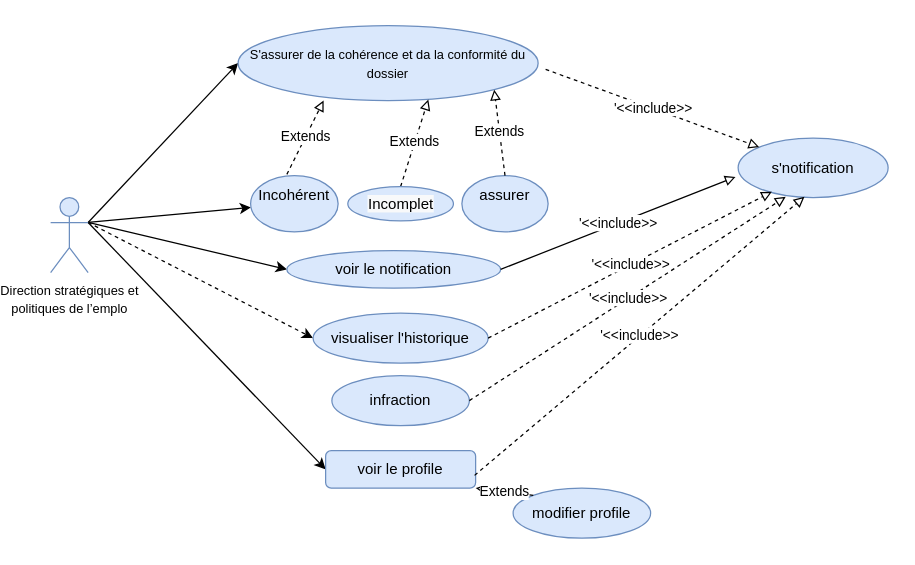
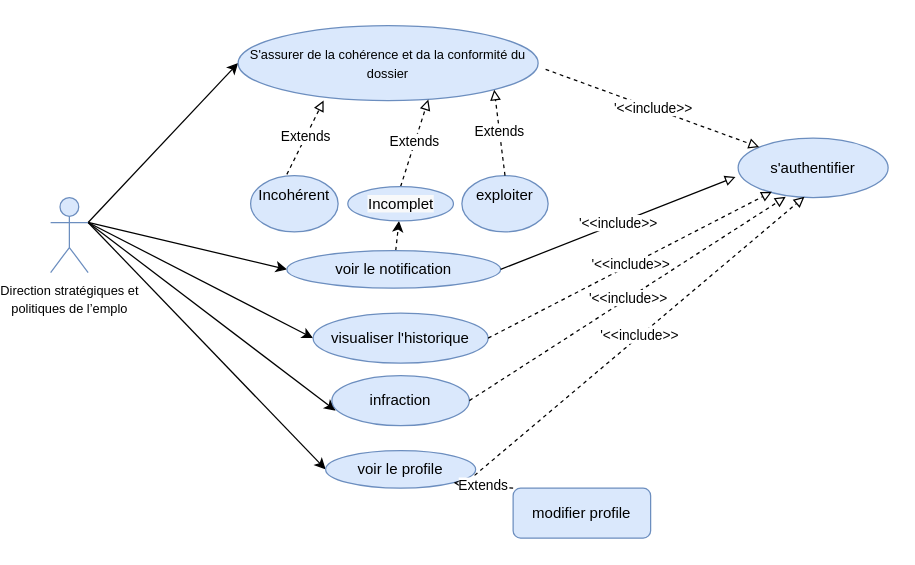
  <mxCell id="0" />
  <mxCell id="1" parent="0" />
  <mxCell id="2" style="rounded=0;orthogonalLoop=1;jettySize=auto;html=1;exitX=1;exitY=0.333;exitDx=0;exitDy=0;exitPerimeter=0;entryX=0;entryY=0.5;entryDx=0;entryDy=0;" edge="1" parent="1" source="7" target="8"><mxGeometry relative="1" as="geometry" /></mxCell>
  <mxCell id="3" style="edgeStyle=none;rounded=0;orthogonalLoop=1;jettySize=auto;html=1;exitX=1;exitY=0.333;exitDx=0;exitDy=0;exitPerimeter=0;entryX=0;entryY=0.5;entryDx=0;entryDy=0;" edge="1" parent="1" source="7" target="17"><mxGeometry relative="1" as="geometry" /></mxCell>
- <mxCell id="4" style="edgeStyle=none;rounded=0;orthogonalLoop=1;jettySize=auto;html=1;exitX=1;exitY=0.333;exitDx=0;exitDy=0;exitPerimeter=0;entryX=0;entryY=0.5;entryDx=0;entryDy=0;dashed=1;" edge="1" parent="1" source="7" target="19"><mxGeometry relative="1" as="geometry" /></mxCell>
+ <mxCell id="4" style="edgeStyle=none;rounded=0;orthogonalLoop=1;jettySize=auto;html=1;exitX=1;exitY=0.333;exitDx=0;exitDy=0;exitPerimeter=0;entryX=0;entryY=0.5;entryDx=0;entryDy=0;" edge="1" parent="1" source="7" target="19"><mxGeometry relative="1" as="geometry" /></mxCell>
  <mxCell id="5" style="edgeStyle=none;rounded=0;orthogonalLoop=1;jettySize=auto;html=1;exitX=1;exitY=0.333;exitDx=0;exitDy=0;exitPerimeter=0;entryX=0;entryY=0.5;entryDx=0;entryDy=0;" edge="1" parent="1" source="7" target="18"><mxGeometry relative="1" as="geometry" /></mxCell>
- <mxCell id="6" style="edgeStyle=none;rounded=0;orthogonalLoop=1;jettySize=auto;html=1;exitX=1;exitY=0.333;exitDx=0;exitDy=0;exitPerimeter=0;" edge="1" parent="1" source="7" target="9"><mxGeometry relative="1" as="geometry" /></mxCell>
+ <mxCell id="6" style="edgeStyle=none;rounded=0;orthogonalLoop=1;jettySize=auto;html=1;exitX=1;exitY=0.333;exitDx=0;exitDy=0;exitPerimeter=0;entryX=0.027;entryY=0.7;entryDx=0;entryDy=0;entryPerimeter=0;" edge="1" parent="1" source="7" target="25"><mxGeometry relative="1" as="geometry" /></mxCell>
  <mxCell id="7" value="&lt;span dir=&quot;ltr&quot; role=&quot;presentation&quot; style=&quot;left: 58.759px; top: 510.839px; font-size: 10.256px; font-family: sans-serif; transform: scaleX(1.086);&quot;&gt;Direction strat&lt;/span&gt;&lt;span dir=&quot;ltr&quot; role=&quot;presentation&quot; style=&quot;left: 128.288px; top: 510.839px; font-size: 10.256px; font-family: sans-serif;&quot;&gt;é&lt;/span&gt;&lt;span dir=&quot;ltr&quot; role=&quot;presentation&quot; style=&quot;left: 133.992px; top: 510.839px; font-size: 10.256px; font-family: sans-serif; transform: scaleX(1.059);&quot;&gt;giques et &lt;br&gt;politiques de l&lt;/span&gt;&lt;span dir=&quot;ltr&quot; role=&quot;presentation&quot; style=&quot;left: 253.661px; top: 510.839px; font-size: 10.256px; font-family: sans-serif;&quot;&gt;’&lt;/span&gt;&lt;span dir=&quot;ltr&quot; role=&quot;presentation&quot; style=&quot;left: 256.51px; top: 510.839px; font-size: 10.256px; font-family: sans-serif; transform: scaleX(1.002);&quot;&gt;emplo&lt;/span&gt;" style="shape=umlActor;verticalLabelPosition=bottom;verticalAlign=top;html=1;outlineConnect=0;fillColor=#dae8fc;strokeColor=#6c8ebf;" vertex="1" parent="1"><mxGeometry x="20" y="157.5" width="30" height="60" as="geometry" /></mxCell>
  <mxCell id="8" value="&lt;span dir=&quot;ltr&quot; role=&quot;presentation&quot; style=&quot;left: 404.489px; top: 309.086px; font-size: 10.256px; font-family: sans-serif; transform: scaleX(1.064);&quot;&gt;S'assurer de la coh&lt;/span&gt;&lt;span dir=&quot;ltr&quot; role=&quot;presentation&quot; style=&quot;left: 498.137px; top: 309.086px; font-size: 10.256px; font-family: sans-serif;&quot;&gt;é&lt;/span&gt;&lt;span dir=&quot;ltr&quot; role=&quot;presentation&quot; style=&quot;left: 503.841px; top: 309.086px; font-size: 10.256px; font-family: sans-serif; transform: scaleX(1.033);&quot;&gt;rence et da la conformit&lt;/span&gt;&lt;span dir=&quot;ltr&quot; role=&quot;presentation&quot; style=&quot;left: 619.538px; top: 309.086px; font-size: 10.256px; font-family: sans-serif;&quot;&gt;é&lt;/span&gt;&lt;span dir=&quot;ltr&quot; role=&quot;presentation&quot; style=&quot;left: 625.242px; top: 309.086px; font-size: 10.256px; font-family: sans-serif;&quot;&gt; &lt;/span&gt;&lt;span dir=&quot;ltr&quot; role=&quot;presentation&quot; style=&quot;left: 628.091px; top: 309.086px; font-size: 10.256px; font-family: sans-serif; transform: scaleX(1.103);&quot;&gt;du dossier&lt;/span&gt;" style="ellipse;whiteSpace=wrap;html=1;fillColor=#dae8fc;strokeColor=#6c8ebf;" vertex="1" parent="1"><mxGeometry x="170" y="20" width="240" height="60" as="geometry" /></mxCell>
  <mxCell id="9" value="&#10;Incohérent&#10;&#10;" style="ellipse;whiteSpace=wrap;html=1;fillColor=#dae8fc;strokeColor=#6c8ebf;" vertex="1" parent="1"><mxGeometry x="180" y="140" width="70" height="45" as="geometry" /></mxCell>
- <mxCell id="10" value="&#10;assurer&#10;&#10;" style="ellipse;whiteSpace=wrap;html=1;fillColor=#dae8fc;strokeColor=#6c8ebf;" vertex="1" parent="1"><mxGeometry x="349" y="140" width="69" height="45" as="geometry" /></mxCell>
+ <mxCell id="10" value="&#10;exploiter&#10;&#10;" style="ellipse;whiteSpace=wrap;html=1;fillColor=#dae8fc;strokeColor=#6c8ebf;" vertex="1" parent="1"><mxGeometry x="349" y="140" width="69" height="45" as="geometry" /></mxCell>
  <mxCell id="11" value="Extends" style="endArrow=block;endFill=0;html=1;rounded=0;exitX=0.5;exitY=0;exitDx=0;exitDy=0;dashed=1;entryX=0.634;entryY=0.986;entryDx=0;entryDy=0;entryPerimeter=0;" edge="1" parent="1" source="27" target="8"><mxGeometry width="160" relative="1" as="geometry"><mxPoint x="293" y="150" as="sourcePoint" /><mxPoint x="450" y="140" as="targetPoint" /></mxGeometry></mxCell>
  <mxCell id="12" value="Extends" style="endArrow=block;endFill=0;html=1;rounded=0;exitX=0.414;exitY=-0.022;exitDx=0;exitDy=0;dashed=1;exitPerimeter=0;entryX=0.285;entryY=1;entryDx=0;entryDy=0;entryPerimeter=0;" edge="1" parent="1" source="9" target="8"><mxGeometry width="160" relative="1" as="geometry"><mxPoint x="230" y="150" as="sourcePoint" /><mxPoint x="230" y="90" as="targetPoint" /></mxGeometry></mxCell>
  <mxCell id="13" value="Extends" style="endArrow=block;endFill=0;html=1;rounded=0;exitX=0.5;exitY=0;exitDx=0;exitDy=0;dashed=1;entryX=1;entryY=1;entryDx=0;entryDy=0;" edge="1" parent="1" source="10" target="8"><mxGeometry width="160" relative="1" as="geometry"><mxPoint x="370" y="140" as="sourcePoint" /><mxPoint x="370" y="80" as="targetPoint" /></mxGeometry></mxCell>
- <mxCell id="14" value="s'notification" style="ellipse;whiteSpace=wrap;html=1;fillColor=#dae8fc;strokeColor=#6c8ebf;" vertex="1" parent="1"><mxGeometry x="570" y="110" width="120" height="47.5" as="geometry" /></mxCell>
- <mxCell id="15" value="modifier profile" style="ellipse;whiteSpace=wrap;html=1;fillColor=#dae8fc;strokeColor=#6c8ebf;" vertex="1" parent="1"><mxGeometry x="390" y="390" width="110" height="40" as="geometry" /></mxCell>
+ <mxCell id="14" value="s'authentifier" style="ellipse;whiteSpace=wrap;html=1;fillColor=#dae8fc;strokeColor=#6c8ebf;" vertex="1" parent="1"><mxGeometry x="570" y="110" width="120" height="47.5" as="geometry" /></mxCell>
+ <mxCell id="15" value="modifier profile" style="whiteSpace=wrap;html=1;fillColor=#dae8fc;strokeColor=#6c8ebf;rounded=1;" vertex="1" parent="1"><mxGeometry x="390" y="390" width="110" height="40" as="geometry" /></mxCell>
+ <mxCell id="16" value="" style="edgeStyle=none;rounded=0;orthogonalLoop=1;jettySize=auto;html=1;dashed=1;" edge="1" parent="1" source="17" target="27"><mxGeometry relative="1" as="geometry" /></mxCell>
  <mxCell id="17" value="voir le notification" style="ellipse;whiteSpace=wrap;html=1;fillColor=#dae8fc;strokeColor=#6c8ebf;" vertex="1" parent="1"><mxGeometry x="209" y="200" width="171" height="30" as="geometry" /></mxCell>
- <mxCell id="18" value="voir le profile" style="whiteSpace=wrap;html=1;fillColor=#dae8fc;strokeColor=#6c8ebf;rounded=1;" vertex="1" parent="1"><mxGeometry x="240" y="360" width="120" height="30" as="geometry" /></mxCell>
+ <mxCell id="18" value="voir le profile" style="ellipse;whiteSpace=wrap;html=1;fillColor=#dae8fc;strokeColor=#6c8ebf;" vertex="1" parent="1"><mxGeometry x="240" y="360" width="120" height="30" as="geometry" /></mxCell>
  <mxCell id="19" value="visualiser l'historique" style="ellipse;whiteSpace=wrap;html=1;fillColor=#dae8fc;strokeColor=#6c8ebf;" vertex="1" parent="1"><mxGeometry x="230" y="250" width="140" height="40" as="geometry" /></mxCell>
  <mxCell id="20" value="'&amp;lt;&amp;lt;include&amp;gt;&amp;gt;" style="endArrow=block;endFill=0;html=1;rounded=0;exitX=1;exitY=0.5;exitDx=0;exitDy=0;dashed=1;entryX=0;entryY=0;entryDx=0;entryDy=0;" edge="1" parent="1"><mxGeometry width="160" relative="1" as="geometry"><mxPoint x="416" y="55" as="sourcePoint" /><mxPoint x="586.899" y="117.228" as="targetPoint" /></mxGeometry></mxCell>
  <mxCell id="21" value="'&amp;lt;&amp;lt;include&amp;gt;&amp;gt;" style="endArrow=block;endFill=0;html=1;rounded=0;dashed=1;entryX=0.225;entryY=0.905;entryDx=0;entryDy=0;exitX=1;exitY=0.5;exitDx=0;exitDy=0;entryPerimeter=0;" edge="1" parent="1" source="19" target="14"><mxGeometry width="160" relative="1" as="geometry"><mxPoint x="370" y="280" as="sourcePoint" /><mxPoint x="596.899" y="127.228" as="targetPoint" /></mxGeometry></mxCell>
  <mxCell id="22" value="'&amp;lt;&amp;lt;include&amp;gt;&amp;gt;" style="endArrow=block;endFill=0;html=1;rounded=0;exitX=1;exitY=0.5;exitDx=0;exitDy=0;dashed=0;entryX=-0.017;entryY=0.653;entryDx=0;entryDy=0;entryPerimeter=0;" edge="1" parent="1" source="17" target="14"><mxGeometry width="160" relative="1" as="geometry"><mxPoint x="433.5" y="70" as="sourcePoint" /><mxPoint x="580" y="150" as="targetPoint" /></mxGeometry></mxCell>
  <mxCell id="23" value="'&amp;lt;&amp;lt;include&amp;gt;&amp;gt;" style="endArrow=block;endFill=0;html=1;rounded=0;exitX=0.993;exitY=0.66;exitDx=0;exitDy=0;dashed=1;exitPerimeter=0;entryX=0.442;entryY=0.989;entryDx=0;entryDy=0;entryPerimeter=0;" edge="1" parent="1" source="18" target="14"><mxGeometry width="160" relative="1" as="geometry"><mxPoint x="443.5" y="80" as="sourcePoint" /><mxPoint x="630" y="160" as="targetPoint" /></mxGeometry></mxCell>
  <mxCell id="24" value="Extends" style="endArrow=block;endFill=0;html=1;rounded=0;exitX=0;exitY=0;exitDx=0;exitDy=0;dashed=1;entryX=1;entryY=1;entryDx=0;entryDy=0;" edge="1" parent="1" source="15" target="18"><mxGeometry width="160" relative="1" as="geometry"><mxPoint x="358.87" y="410" as="sourcePoint" /><mxPoint x="390" y="360.99" as="targetPoint" /></mxGeometry></mxCell>
  <mxCell id="25" value="infraction" style="ellipse;whiteSpace=wrap;html=1;fillColor=#dae8fc;strokeColor=#6c8ebf;" vertex="1" parent="1"><mxGeometry x="245" y="300" width="110" height="40" as="geometry" /></mxCell>
  <mxCell id="26" value="'&amp;lt;&amp;lt;include&amp;gt;&amp;gt;" style="endArrow=block;endFill=0;html=1;rounded=0;dashed=1;entryX=0.317;entryY=0.989;entryDx=0;entryDy=0;exitX=1;exitY=0.5;exitDx=0;exitDy=0;entryPerimeter=0;" edge="1" parent="1" source="25" target="14"><mxGeometry width="160" relative="1" as="geometry"><mxPoint x="380" y="280" as="sourcePoint" /><mxPoint x="607" y="162.987" as="targetPoint" /></mxGeometry></mxCell>
  <mxCell id="27" value="&#10;&lt;br style=&quot;color: rgb(0, 0, 0); font-family: Helvetica; font-size: 12px; font-style: normal; font-variant-ligatures: normal; font-variant-caps: normal; font-weight: 400; letter-spacing: normal; orphans: 2; text-align: center; text-indent: 0px; text-transform: none; widows: 2; word-spacing: 0px; -webkit-text-stroke-width: 0px; background-color: rgb(248, 249, 250); text-decoration-thickness: initial; text-decoration-style: initial; text-decoration-color: initial;&quot;&gt;&lt;span style=&quot;color: rgb(0, 0, 0); font-family: Helvetica; font-size: 12px; font-style: normal; font-variant-ligatures: normal; font-variant-caps: normal; font-weight: 400; letter-spacing: normal; orphans: 2; text-align: center; text-indent: 0px; text-transform: none; widows: 2; word-spacing: 0px; -webkit-text-stroke-width: 0px; background-color: rgb(248, 249, 250); text-decoration-thickness: initial; text-decoration-style: initial; text-decoration-color: initial; float: none; display: inline !important;&quot;&gt;Incomplet&lt;/span&gt;&#10;&#10;" style="ellipse;whiteSpace=wrap;html=1;fillColor=#dae8fc;strokeColor=#6c8ebf;" vertex="1" parent="1"><mxGeometry x="257.75" y="148.75" width="84.5" height="27.5" as="geometry" /></mxCell>
